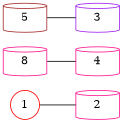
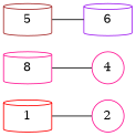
  digraph {
    rankdir=LR
    node [color=deeppink shape=cylinder]
    edge [arrowhead=none]
-   1 [color=red shape=circle]
-   2
+   1 [color=red]
+   2 [shape=circle]
    n3 [label=8]
-   4
+   4 [shape=circle]
    5 [color=brown]
-   6 [color=purple label=3]
+   6 [color=purple]
    1 -> 2
    n3 -> 4
    5 -> 6
  }
